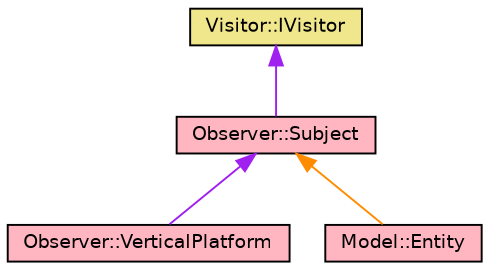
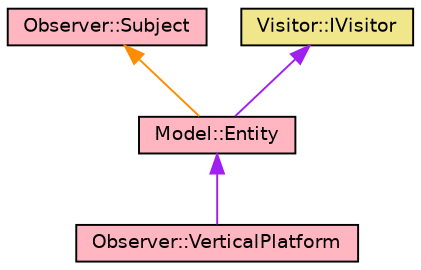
  digraph {
    node [color=black fillcolor=lightpink fontname=Helvetica fontsize=10 shape=record style=filled]
    edge [color=purple dir=back fontname=Helvetica fontsize=10 labelfontname=Helvetica labelfontsize=10 style=solid]
    n1 [fontcolor=black height=0.2 label="Observer::VerticalPlatform" width=0.4]
    n2 [height=0.2 label="Model::Entity" width=0.4]
    n3 [height=0.2 label="Observer::Subject" width=0.4]
    n4 [fillcolor=khaki height=0.2 label="Visitor::IVisitor" width=0.4]
-   n3 -> n1
+   n2 -> n1
    n3 -> n2 [color=darkorange]
-   n4 -> n3
+   n4 -> n2
  }
